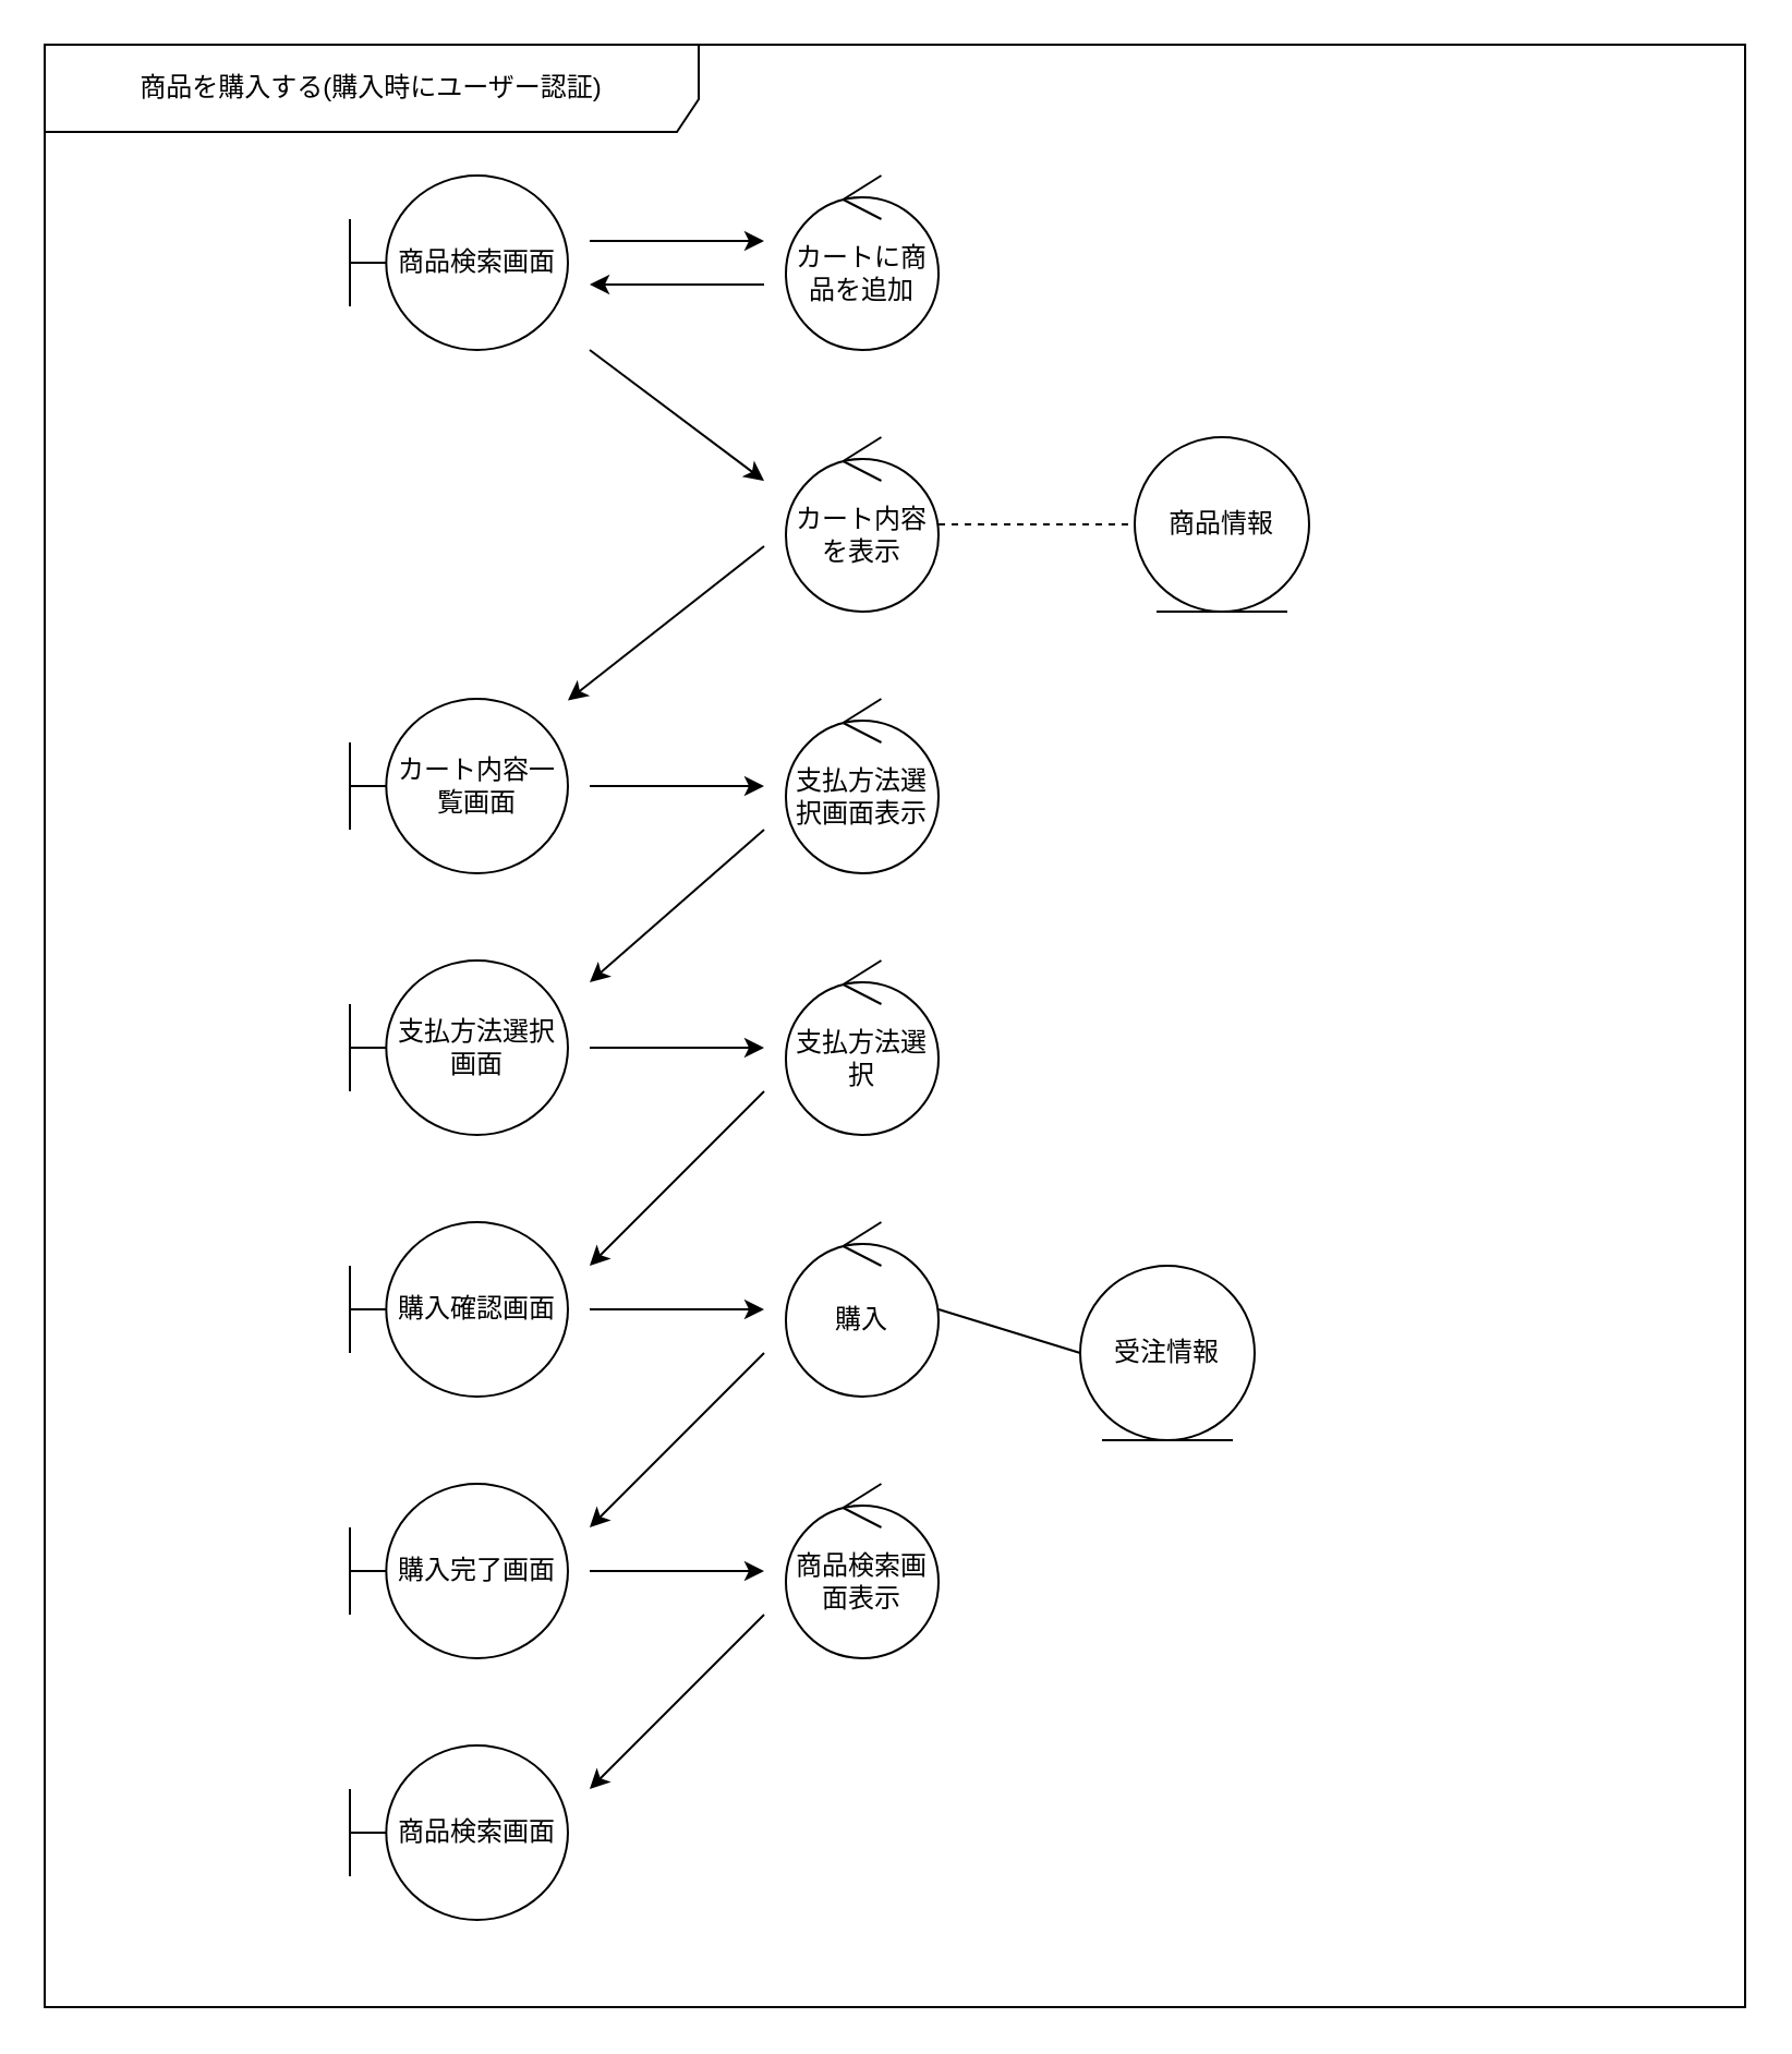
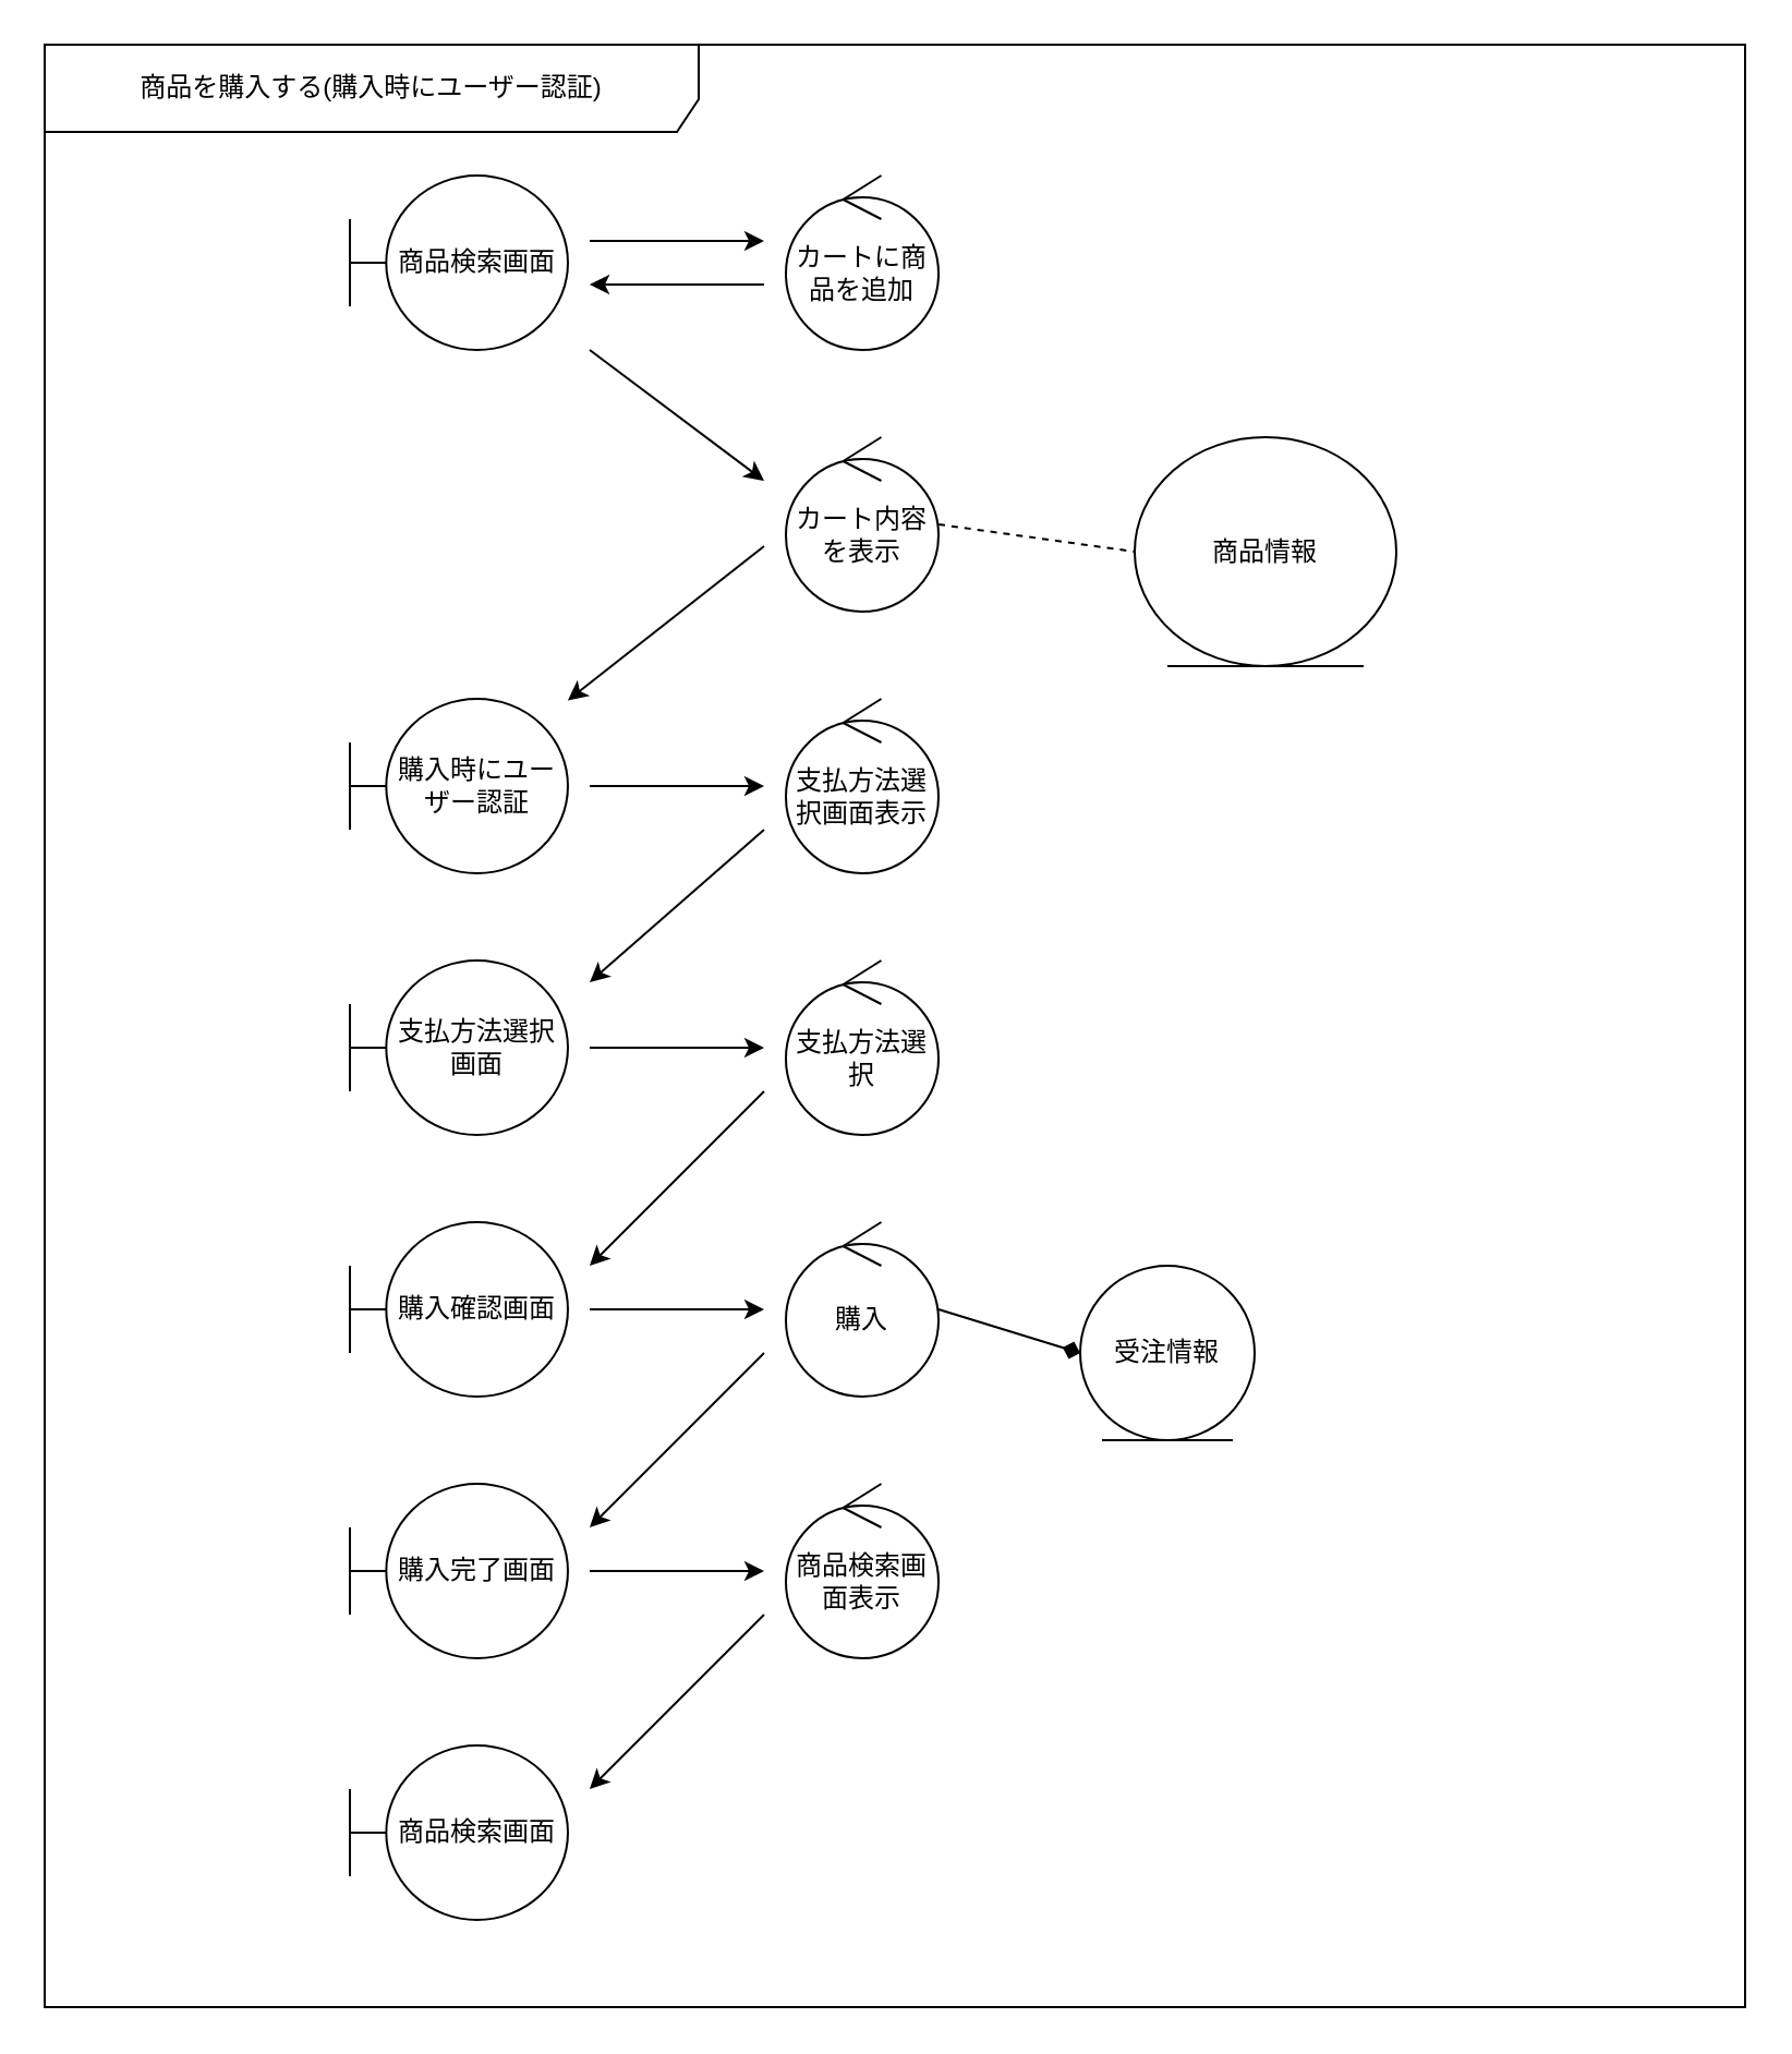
  <mxCell id="0" />
  <mxCell id="1" parent="0" />
  <mxCell id="2" value="商品を購入する(購入時にユーザー認証)" style="shape=umlFrame;whiteSpace=wrap;html=1;width=300;height=40;" vertex="1" parent="1"><mxGeometry x="20" y="20" width="780" height="900" as="geometry" /></mxCell>
  <mxCell id="3" value="商品検索画面" style="shape=umlBoundary;whiteSpace=wrap;html=1;" vertex="1" parent="1"><mxGeometry x="160" y="80" width="100" height="80" as="geometry" /></mxCell>
  <mxCell id="4" value="カートに商品を追加" style="ellipse;shape=umlControl;whiteSpace=wrap;html=1;" vertex="1" parent="1"><mxGeometry x="360" y="80" width="70" height="80" as="geometry" /></mxCell>
  <mxCell id="5" value="カート内容を表示" style="ellipse;shape=umlControl;whiteSpace=wrap;html=1;" vertex="1" parent="1"><mxGeometry x="360" y="200" width="70" height="80" as="geometry" /></mxCell>
- <mxCell id="6" value="カート内容一覧画面" style="shape=umlBoundary;whiteSpace=wrap;html=1;" vertex="1" parent="1"><mxGeometry x="160" y="320" width="100" height="80" as="geometry" /></mxCell>
+ <mxCell id="6" value="購入時にユーザー認証" style="shape=umlBoundary;whiteSpace=wrap;html=1;" vertex="1" parent="1"><mxGeometry x="160" y="320" width="100" height="80" as="geometry" /></mxCell>
  <mxCell id="7" value="支払方法選択画面表示" style="ellipse;shape=umlControl;whiteSpace=wrap;html=1;" vertex="1" parent="1"><mxGeometry x="360" y="320" width="70" height="80" as="geometry" /></mxCell>
- <mxCell id="8" value="商品情報" style="ellipse;shape=umlEntity;whiteSpace=wrap;html=1;" vertex="1" parent="1"><mxGeometry x="520" y="200" width="80" height="80" as="geometry" /></mxCell>
+ <mxCell id="8" value="商品情報" style="ellipse;shape=umlEntity;whiteSpace=wrap;html=1;" vertex="1" parent="1"><mxGeometry x="520" y="200" width="120" height="105" as="geometry" /></mxCell>
  <mxCell id="9" value="支払方法選択画面" style="shape=umlBoundary;whiteSpace=wrap;html=1;" vertex="1" parent="1"><mxGeometry x="160" y="440" width="100" height="80" as="geometry" /></mxCell>
  <mxCell id="10" value="購入確認画面" style="shape=umlBoundary;whiteSpace=wrap;html=1;" vertex="1" parent="1"><mxGeometry x="160" y="560" width="100" height="80" as="geometry" /></mxCell>
  <mxCell id="11" value="購入完了画面" style="shape=umlBoundary;whiteSpace=wrap;html=1;" vertex="1" parent="1"><mxGeometry x="160" y="680" width="100" height="80" as="geometry" /></mxCell>
  <mxCell id="12" value="商品検索画面" style="shape=umlBoundary;whiteSpace=wrap;html=1;" vertex="1" parent="1"><mxGeometry x="160" y="800" width="100" height="80" as="geometry" /></mxCell>
  <mxCell id="13" value="" style="endArrow=classic;html=1;" edge="1" parent="1"><mxGeometry width="50" height="50" relative="1" as="geometry"><mxPoint x="270" y="110" as="sourcePoint" /><mxPoint x="350" y="110" as="targetPoint" /></mxGeometry></mxCell>
  <mxCell id="14" value="" style="endArrow=classic;html=1;" edge="1" parent="1"><mxGeometry width="50" height="50" relative="1" as="geometry"><mxPoint x="350" y="130" as="sourcePoint" /><mxPoint x="270" y="130" as="targetPoint" /></mxGeometry></mxCell>
  <mxCell id="15" value="" style="endArrow=classic;html=1;" edge="1" parent="1"><mxGeometry width="50" height="50" relative="1" as="geometry"><mxPoint x="270" y="160" as="sourcePoint" /><mxPoint x="350" y="220" as="targetPoint" /></mxGeometry></mxCell>
  <mxCell id="16" value="" style="endArrow=none;html=1;entryX=0;entryY=0.5;entryDx=0;entryDy=0;exitX=1;exitY=0.5;exitDx=0;exitDy=0;exitPerimeter=0;dashed=1;" edge="1" parent="1" source="5" target="8"><mxGeometry width="50" height="50" relative="1" as="geometry"><mxPoint x="390" y="300" as="sourcePoint" /><mxPoint x="440" y="250" as="targetPoint" /></mxGeometry></mxCell>
  <mxCell id="17" value="" style="endArrow=classic;html=1;" edge="1" parent="1" target="6"><mxGeometry width="50" height="50" relative="1" as="geometry"><mxPoint x="350" y="250" as="sourcePoint" /><mxPoint x="440" y="250" as="targetPoint" /></mxGeometry></mxCell>
  <mxCell id="18" value="" style="endArrow=classic;html=1;" edge="1" parent="1"><mxGeometry width="50" height="50" relative="1" as="geometry"><mxPoint x="270" y="360" as="sourcePoint" /><mxPoint x="350" y="360" as="targetPoint" /></mxGeometry></mxCell>
  <mxCell id="19" value="" style="endArrow=classic;html=1;" edge="1" parent="1"><mxGeometry width="50" height="50" relative="1" as="geometry"><mxPoint x="350" y="380" as="sourcePoint" /><mxPoint x="270" y="450" as="targetPoint" /></mxGeometry></mxCell>
  <mxCell id="20" value="支払方法選択" style="ellipse;shape=umlControl;whiteSpace=wrap;html=1;" vertex="1" parent="1"><mxGeometry x="360" y="440" width="70" height="80" as="geometry" /></mxCell>
  <mxCell id="21" value="購入" style="ellipse;shape=umlControl;whiteSpace=wrap;html=1;" vertex="1" parent="1"><mxGeometry x="360" y="560" width="70" height="80" as="geometry" /></mxCell>
  <mxCell id="22" value="受注情報" style="ellipse;shape=umlEntity;whiteSpace=wrap;html=1;" vertex="1" parent="1"><mxGeometry x="495" y="580" width="80" height="80" as="geometry" /></mxCell>
  <mxCell id="23" value="商品検索画面表示" style="ellipse;shape=umlControl;whiteSpace=wrap;html=1;" vertex="1" parent="1"><mxGeometry x="360" y="680" width="70" height="80" as="geometry" /></mxCell>
  <mxCell id="24" value="" style="endArrow=classic;html=1;" edge="1" parent="1"><mxGeometry width="50" height="50" relative="1" as="geometry"><mxPoint x="270" y="480" as="sourcePoint" /><mxPoint x="350" y="480" as="targetPoint" /></mxGeometry></mxCell>
  <mxCell id="25" value="" style="endArrow=classic;html=1;" edge="1" parent="1"><mxGeometry width="50" height="50" relative="1" as="geometry"><mxPoint x="350" y="500" as="sourcePoint" /><mxPoint x="270" y="580" as="targetPoint" /></mxGeometry></mxCell>
  <mxCell id="26" value="" style="endArrow=classic;html=1;" edge="1" parent="1"><mxGeometry width="50" height="50" relative="1" as="geometry"><mxPoint x="270" y="600" as="sourcePoint" /><mxPoint x="350" y="600" as="targetPoint" /></mxGeometry></mxCell>
  <mxCell id="27" value="" style="endArrow=classic;html=1;" edge="1" parent="1"><mxGeometry width="50" height="50" relative="1" as="geometry"><mxPoint x="350" y="620" as="sourcePoint" /><mxPoint x="270" y="700" as="targetPoint" /></mxGeometry></mxCell>
- <mxCell id="28" value="" style="endArrow=none;html=1;exitX=1;exitY=0.5;exitDx=0;exitDy=0;exitPerimeter=0;entryX=0;entryY=0.5;entryDx=0;entryDy=0;" edge="1" parent="1" source="21" target="22"><mxGeometry width="50" height="50" relative="1" as="geometry"><mxPoint x="440" y="600" as="sourcePoint" /><mxPoint x="520" y="600" as="targetPoint" /></mxGeometry></mxCell>
+ <mxCell id="28" value="" style="endArrow=diamond;html=1;exitX=1;exitY=0.5;exitDx=0;exitDy=0;exitPerimeter=0;entryX=0;entryY=0.5;entryDx=0;entryDy=0;" edge="1" parent="1" source="21" target="22"><mxGeometry width="50" height="50" relative="1" as="geometry"><mxPoint x="440" y="600" as="sourcePoint" /><mxPoint x="520" y="600" as="targetPoint" /></mxGeometry></mxCell>
  <mxCell id="29" value="" style="endArrow=classic;html=1;" edge="1" parent="1"><mxGeometry width="50" height="50" relative="1" as="geometry"><mxPoint x="270" y="720" as="sourcePoint" /><mxPoint x="350" y="720" as="targetPoint" /></mxGeometry></mxCell>
  <mxCell id="30" value="" style="endArrow=classic;html=1;" edge="1" parent="1"><mxGeometry width="50" height="50" relative="1" as="geometry"><mxPoint x="350" y="740" as="sourcePoint" /><mxPoint x="270" y="820" as="targetPoint" /></mxGeometry></mxCell>
